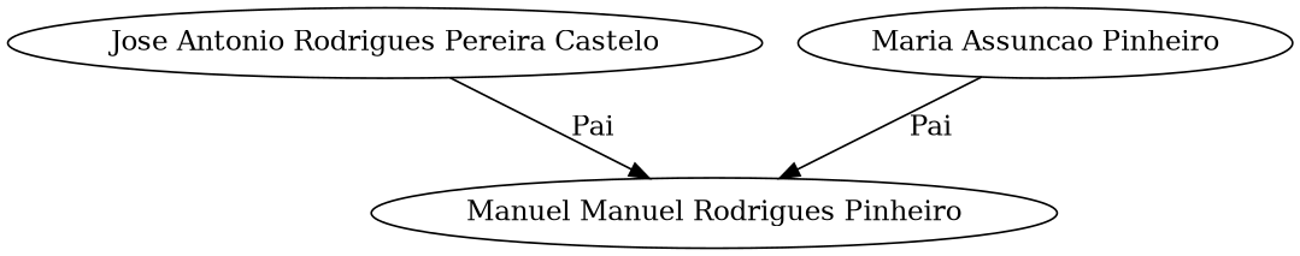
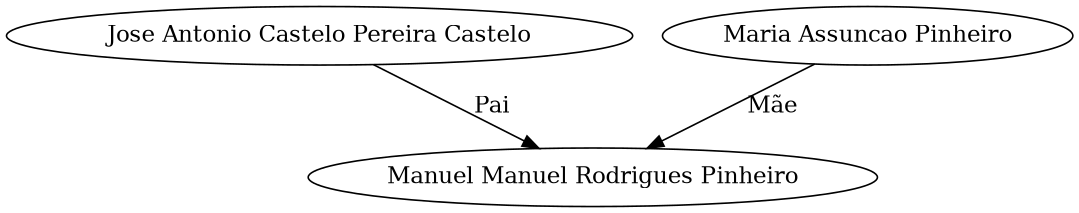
  digraph {
    n1 [label="Manuel Manuel Rodrigues Pinheiro"]
-   "Jose Antonio Rodrigues Pereira Castelo"
+   "Jose Antonio Rodrigues Pereira Castelo" [label="Jose Antonio Castelo Pereira Castelo"]
    "Maria Assuncao Pinheiro"
    "Jose Antonio Rodrigues Pereira Castelo" -> n1 [label=Pai]
-   "Maria Assuncao Pinheiro" -> n1 [label=Pai]
+   "Maria Assuncao Pinheiro" -> n1 [label="Mãe"]
  }
